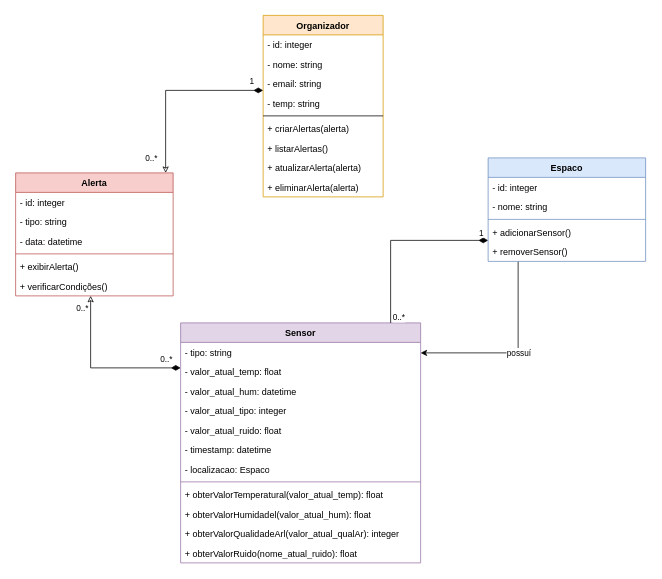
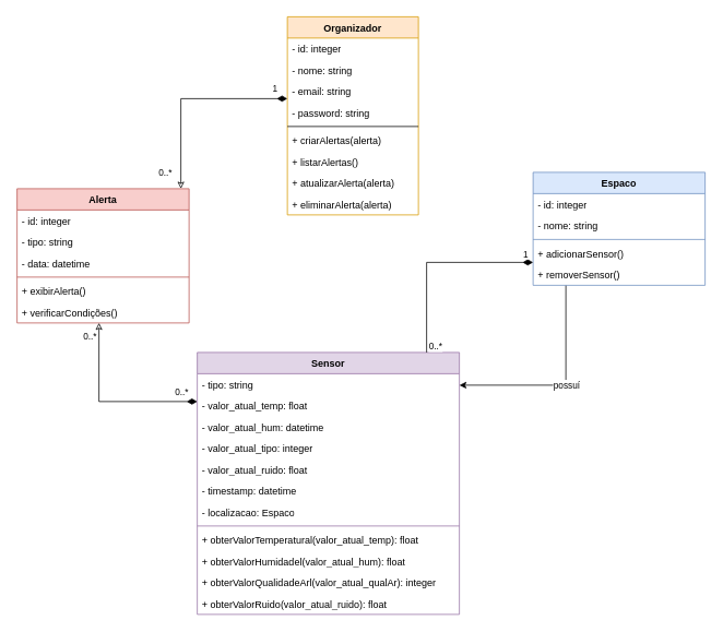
  <mxCell id="0" />
  <mxCell id="1" parent="0" />
  <mxCell id="2" value="Organizador" style="swimlane;fontStyle=1;align=center;verticalAlign=top;childLayout=stackLayout;horizontal=1;startSize=26;horizontalStack=0;resizeParent=1;resizeLast=0;collapsible=1;marginBottom=0;rounded=0;shadow=0;strokeWidth=1;fillColor=#ffe6cc;strokeColor=#d79b00;" parent="1" vertex="1"><mxGeometry x="350" y="20" width="160" height="242" as="geometry"><mxRectangle x="110" y="120" width="160" height="26" as="alternateBounds" /></mxGeometry></mxCell>
  <mxCell id="3" value="- id: integer" style="text;strokeColor=none;fillColor=none;align=left;verticalAlign=top;spacingLeft=4;spacingRight=4;overflow=hidden;rotatable=0;points=[[0,0.5],[1,0.5]];portConstraint=eastwest;whiteSpace=wrap;html=1;" parent="2" vertex="1"><mxGeometry y="26" width="160" height="26" as="geometry" /></mxCell>
  <mxCell id="4" value="- nome: string" style="text;strokeColor=none;fillColor=none;align=left;verticalAlign=top;spacingLeft=4;spacingRight=4;overflow=hidden;rotatable=0;points=[[0,0.5],[1,0.5]];portConstraint=eastwest;whiteSpace=wrap;html=1;" parent="2" vertex="1"><mxGeometry y="52" width="160" height="26" as="geometry" /></mxCell>
  <mxCell id="5" value="- email: string" style="text;align=left;verticalAlign=top;spacingLeft=4;spacingRight=4;overflow=hidden;rotatable=0;points=[[0,0.5],[1,0.5]];portConstraint=eastwest;" parent="2" vertex="1"><mxGeometry y="78" width="160" height="26" as="geometry" /></mxCell>
- <mxCell id="6" value="- temp: string" style="text;align=left;verticalAlign=top;spacingLeft=4;spacingRight=4;overflow=hidden;rotatable=0;points=[[0,0.5],[1,0.5]];portConstraint=eastwest;" parent="2" vertex="1"><mxGeometry y="104" width="160" height="26" as="geometry" /></mxCell>
+ <mxCell id="6" value="- password: string" style="text;align=left;verticalAlign=top;spacingLeft=4;spacingRight=4;overflow=hidden;rotatable=0;points=[[0,0.5],[1,0.5]];portConstraint=eastwest;" parent="2" vertex="1"><mxGeometry y="104" width="160" height="26" as="geometry" /></mxCell>
  <mxCell id="7" value="" style="line;html=1;strokeWidth=1;align=left;verticalAlign=middle;spacingTop=-1;spacingLeft=3;spacingRight=3;rotatable=0;labelPosition=right;points=[];portConstraint=eastwest;" parent="2" vertex="1"><mxGeometry y="130" width="160" height="8" as="geometry" /></mxCell>
  <mxCell id="8" value="+ criarAlertas(alerta)" style="text;align=left;verticalAlign=top;spacingLeft=4;spacingRight=4;overflow=hidden;rotatable=0;points=[[0,0.5],[1,0.5]];portConstraint=eastwest;html=1;whiteSpace=wrap;" parent="2" vertex="1"><mxGeometry y="138" width="160" height="26" as="geometry" /></mxCell>
  <mxCell id="9" value="+ listarAlertas()" style="text;align=left;verticalAlign=top;spacingLeft=4;spacingRight=4;overflow=hidden;rotatable=0;points=[[0,0.5],[1,0.5]];portConstraint=eastwest;whiteSpace=wrap;html=1;" parent="2" vertex="1"><mxGeometry y="164" width="160" height="26" as="geometry" /></mxCell>
  <mxCell id="10" value="+ atualizarAlerta(alerta)" style="text;align=left;verticalAlign=top;spacingLeft=4;spacingRight=4;overflow=hidden;rotatable=0;points=[[0,0.5],[1,0.5]];portConstraint=eastwest;whiteSpace=wrap;html=1;" parent="2" vertex="1"><mxGeometry y="190" width="160" height="26" as="geometry" /></mxCell>
  <mxCell id="11" value="+ eliminarAlerta(alerta)" style="text;align=left;verticalAlign=top;spacingLeft=4;spacingRight=4;overflow=hidden;rotatable=0;points=[[0,0.5],[1,0.5]];portConstraint=eastwest;whiteSpace=wrap;html=1;" parent="2" vertex="1"><mxGeometry y="216" width="160" height="26" as="geometry" /></mxCell>
  <mxCell id="12" style="edgeStyle=orthogonalEdgeStyle;rounded=0;orthogonalLoop=1;jettySize=auto;html=1;" parent="1" source="40" target="14" edge="1"><mxGeometry relative="1" as="geometry"><Array as="points"><mxPoint x="690" y="470" /></Array></mxGeometry></mxCell>
  <mxCell id="13" value="possuí" style="edgeLabel;html=1;align=center;verticalAlign=middle;resizable=0;points=[];" parent="12" vertex="1" connectable="0"><mxGeometry x="0.1" y="-3" relative="1" as="geometry"><mxPoint x="17" y="2" as="offset" /></mxGeometry></mxCell>
  <mxCell id="14" value="Sensor" style="swimlane;fontStyle=1;align=center;verticalAlign=top;childLayout=stackLayout;horizontal=1;startSize=26;horizontalStack=0;resizeParent=1;resizeParentMax=0;resizeLast=0;collapsible=1;marginBottom=0;whiteSpace=wrap;html=1;fillColor=#e1d5e7;strokeColor=#9673a6;" parent="1" vertex="1"><mxGeometry x="240" y="430" width="320" height="320" as="geometry" /></mxCell>
  <mxCell id="15" value="- tipo: string" style="text;strokeColor=none;fillColor=none;align=left;verticalAlign=top;spacingLeft=4;spacingRight=4;overflow=hidden;rotatable=0;points=[[0,0.5],[1,0.5]];portConstraint=eastwest;whiteSpace=wrap;html=1;" parent="14" vertex="1"><mxGeometry y="26" width="320" height="26" as="geometry" /></mxCell>
  <mxCell id="16" value="- valor_atual_temp: float" style="text;strokeColor=none;fillColor=none;align=left;verticalAlign=top;spacingLeft=4;spacingRight=4;overflow=hidden;rotatable=0;points=[[0,0.5],[1,0.5]];portConstraint=eastwest;whiteSpace=wrap;html=1;" parent="14" vertex="1"><mxGeometry y="52" width="320" height="26" as="geometry" /></mxCell>
  <mxCell id="17" value="- valor_atual_hum: datetime" style="text;strokeColor=none;fillColor=none;align=left;verticalAlign=top;spacingLeft=4;spacingRight=4;overflow=hidden;rotatable=0;points=[[0,0.5],[1,0.5]];portConstraint=eastwest;whiteSpace=wrap;html=1;" parent="14" vertex="1"><mxGeometry y="78" width="320" height="26" as="geometry" /></mxCell>
  <mxCell id="18" value="- valor_atual_tipo: integer&amp;nbsp;" style="text;strokeColor=none;fillColor=none;align=left;verticalAlign=top;spacingLeft=4;spacingRight=4;overflow=hidden;rotatable=0;points=[[0,0.5],[1,0.5]];portConstraint=eastwest;whiteSpace=wrap;html=1;" parent="14" vertex="1"><mxGeometry y="104" width="320" height="26" as="geometry" /></mxCell>
  <mxCell id="19" value="- valor_atual_ruido: float&amp;nbsp;" style="text;strokeColor=none;fillColor=none;align=left;verticalAlign=top;spacingLeft=4;spacingRight=4;overflow=hidden;rotatable=0;points=[[0,0.5],[1,0.5]];portConstraint=eastwest;whiteSpace=wrap;html=1;" parent="14" vertex="1"><mxGeometry y="130" width="320" height="26" as="geometry" /></mxCell>
  <mxCell id="20" value="- timestamp: datetime" style="text;strokeColor=none;fillColor=none;align=left;verticalAlign=top;spacingLeft=4;spacingRight=4;overflow=hidden;rotatable=0;points=[[0,0.5],[1,0.5]];portConstraint=eastwest;whiteSpace=wrap;html=1;" parent="14" vertex="1"><mxGeometry y="156" width="320" height="26" as="geometry" /></mxCell>
  <mxCell id="21" value="- localizacao: Espaco" style="text;strokeColor=none;fillColor=none;align=left;verticalAlign=top;spacingLeft=4;spacingRight=4;overflow=hidden;rotatable=0;points=[[0,0.5],[1,0.5]];portConstraint=eastwest;whiteSpace=wrap;html=1;" parent="14" vertex="1"><mxGeometry y="182" width="320" height="26" as="geometry" /></mxCell>
  <mxCell id="22" value="" style="line;strokeWidth=1;fillColor=none;align=left;verticalAlign=middle;spacingTop=-1;spacingLeft=3;spacingRight=3;rotatable=0;labelPosition=right;points=[];portConstraint=eastwest;strokeColor=inherit;" parent="14" vertex="1"><mxGeometry y="208" width="320" height="8" as="geometry" /></mxCell>
  <mxCell id="23" value="+ obterValorTemperatural(valor_atual_temp): float&amp;nbsp;" style="text;strokeColor=none;fillColor=none;align=left;verticalAlign=top;spacingLeft=4;spacingRight=4;overflow=hidden;rotatable=0;points=[[0,0.5],[1,0.5]];portConstraint=eastwest;whiteSpace=wrap;html=1;" parent="14" vertex="1"><mxGeometry y="216" width="320" height="26" as="geometry" /></mxCell>
  <mxCell id="24" value="+ obterValorHumidadel(valor_atual_hum): float" style="text;strokeColor=none;fillColor=none;align=left;verticalAlign=top;spacingLeft=4;spacingRight=4;overflow=hidden;rotatable=0;points=[[0,0.5],[1,0.5]];portConstraint=eastwest;whiteSpace=wrap;html=1;" parent="14" vertex="1"><mxGeometry y="242" width="320" height="26" as="geometry" /></mxCell>
  <mxCell id="25" value="+ obterValorQualidadeArl(valor_atual_qualAr): integer" style="text;strokeColor=none;fillColor=none;align=left;verticalAlign=top;spacingLeft=4;spacingRight=4;overflow=hidden;rotatable=0;points=[[0,0.5],[1,0.5]];portConstraint=eastwest;whiteSpace=wrap;html=1;" parent="14" vertex="1"><mxGeometry y="268" width="320" height="26" as="geometry" /></mxCell>
- <mxCell id="26" value="+ obterValorRuido(nome_atual_ruido): float&amp;nbsp;" style="text;strokeColor=none;fillColor=none;align=left;verticalAlign=top;spacingLeft=4;spacingRight=4;overflow=hidden;rotatable=0;points=[[0,0.5],[1,0.5]];portConstraint=eastwest;whiteSpace=wrap;html=1;" parent="14" vertex="1"><mxGeometry y="294" width="320" height="26" as="geometry" /></mxCell>
+ <mxCell id="26" value="+ obterValorRuido(valor_atual_ruido): float&amp;nbsp;" style="text;strokeColor=none;fillColor=none;align=left;verticalAlign=top;spacingLeft=4;spacingRight=4;overflow=hidden;rotatable=0;points=[[0,0.5],[1,0.5]];portConstraint=eastwest;whiteSpace=wrap;html=1;" parent="14" vertex="1"><mxGeometry y="294" width="320" height="26" as="geometry" /></mxCell>
  <mxCell id="27" value="Alerta" style="swimlane;fontStyle=1;align=center;verticalAlign=top;childLayout=stackLayout;horizontal=1;startSize=26;horizontalStack=0;resizeParent=1;resizeParentMax=0;resizeLast=0;collapsible=1;marginBottom=0;whiteSpace=wrap;html=1;fillColor=#f8cecc;strokeColor=#b85450;" parent="1" vertex="1"><mxGeometry x="20" y="230" width="210" height="164" as="geometry" /></mxCell>
  <mxCell id="28" value="- id: integer" style="text;strokeColor=none;fillColor=none;align=left;verticalAlign=top;spacingLeft=4;spacingRight=4;overflow=hidden;rotatable=0;points=[[0,0.5],[1,0.5]];portConstraint=eastwest;whiteSpace=wrap;html=1;" parent="27" vertex="1"><mxGeometry y="26" width="210" height="26" as="geometry" /></mxCell>
  <mxCell id="29" value="- tipo: string" style="text;strokeColor=none;fillColor=none;align=left;verticalAlign=top;spacingLeft=4;spacingRight=4;overflow=hidden;rotatable=0;points=[[0,0.5],[1,0.5]];portConstraint=eastwest;whiteSpace=wrap;html=1;" parent="27" vertex="1"><mxGeometry y="52" width="210" height="26" as="geometry" /></mxCell>
  <mxCell id="30" value="- data: datetime" style="text;strokeColor=none;fillColor=none;align=left;verticalAlign=top;spacingLeft=4;spacingRight=4;overflow=hidden;rotatable=0;points=[[0,0.5],[1,0.5]];portConstraint=eastwest;whiteSpace=wrap;html=1;" parent="27" vertex="1"><mxGeometry y="78" width="210" height="26" as="geometry" /></mxCell>
  <mxCell id="31" value="" style="line;strokeWidth=1;fillColor=none;align=left;verticalAlign=middle;spacingTop=-1;spacingLeft=3;spacingRight=3;rotatable=0;labelPosition=right;points=[];portConstraint=eastwest;strokeColor=inherit;" parent="27" vertex="1"><mxGeometry y="104" width="210" height="8" as="geometry" /></mxCell>
  <mxCell id="32" value="+ exibirAlerta()&amp;nbsp;" style="text;strokeColor=none;fillColor=none;align=left;verticalAlign=top;spacingLeft=4;spacingRight=4;overflow=hidden;rotatable=0;points=[[0,0.5],[1,0.5]];portConstraint=eastwest;whiteSpace=wrap;html=1;" parent="27" vertex="1"><mxGeometry y="112" width="210" height="26" as="geometry" /></mxCell>
  <mxCell id="33" value="+ verificarCondições()" style="text;strokeColor=none;fillColor=none;align=left;verticalAlign=top;spacingLeft=4;spacingRight=4;overflow=hidden;rotatable=0;points=[[0,0.5],[1,0.5]];portConstraint=eastwest;whiteSpace=wrap;html=1;" parent="27" vertex="1"><mxGeometry y="138" width="210" height="26" as="geometry" /></mxCell>
  <mxCell id="34" value="" style="html=1;startArrow=diamondThin;startFill=1;edgeStyle=elbowEdgeStyle;elbow=vertical;startSize=10;endArrow=classic;endFill=0;rounded=0;" parent="1" source="2" target="27" edge="1"><mxGeometry width="160" relative="1" as="geometry"><mxPoint x="90" y="200" as="sourcePoint" /><mxPoint x="260" y="221" as="targetPoint" /><Array as="points"><mxPoint x="220" y="120" /></Array></mxGeometry></mxCell>
  <mxCell id="35" value="1" style="edgeLabel;html=1;align=center;verticalAlign=middle;resizable=0;points=[];" parent="34" vertex="1" connectable="0"><mxGeometry x="-0.615" y="1" relative="1" as="geometry"><mxPoint x="30" y="-14" as="offset" /></mxGeometry></mxCell>
  <mxCell id="36" value="0..*" style="edgeLabel;html=1;align=center;verticalAlign=middle;resizable=0;points=[];" parent="34" vertex="1" connectable="0"><mxGeometry x="0.719" y="1" relative="1" as="geometry"><mxPoint x="-21" y="14" as="offset" /></mxGeometry></mxCell>
  <mxCell id="37" value="" style="html=1;startArrow=diamondThin;startFill=1;edgeStyle=elbowEdgeStyle;elbow=vertical;startSize=10;endArrow=classic;endFill=0;rounded=0;" parent="1" source="14" target="27" edge="1"><mxGeometry width="160" relative="1" as="geometry"><mxPoint x="100" y="210" as="sourcePoint" /><mxPoint x="-75" y="410" as="targetPoint" /><Array as="points"><mxPoint x="120" y="490" /></Array></mxGeometry></mxCell>
  <mxCell id="38" value="0..*" style="edgeLabel;html=1;align=center;verticalAlign=middle;resizable=0;points=[];" parent="37" vertex="1" connectable="0"><mxGeometry x="-0.615" y="1" relative="1" as="geometry"><mxPoint x="-90" y="-81" as="offset" /></mxGeometry></mxCell>
  <mxCell id="39" value="0..*" style="edgeLabel;html=1;align=center;verticalAlign=middle;resizable=0;points=[];" parent="37" vertex="1" connectable="0"><mxGeometry x="0.719" y="1" relative="1" as="geometry"><mxPoint x="101" y="54" as="offset" /></mxGeometry></mxCell>
  <mxCell id="40" value="Espaco" style="swimlane;fontStyle=1;align=center;verticalAlign=top;childLayout=stackLayout;horizontal=1;startSize=26;horizontalStack=0;resizeParent=1;resizeParentMax=0;resizeLast=0;collapsible=1;marginBottom=0;whiteSpace=wrap;html=1;fillColor=#dae8fc;strokeColor=#6c8ebf;" parent="1" vertex="1"><mxGeometry x="650" y="210" width="210" height="138" as="geometry" /></mxCell>
  <mxCell id="41" value="- id: integer" style="text;strokeColor=none;fillColor=none;align=left;verticalAlign=top;spacingLeft=4;spacingRight=4;overflow=hidden;rotatable=0;points=[[0,0.5],[1,0.5]];portConstraint=eastwest;whiteSpace=wrap;html=1;" parent="40" vertex="1"><mxGeometry y="26" width="210" height="26" as="geometry" /></mxCell>
  <mxCell id="42" value="- nome: string" style="text;strokeColor=none;fillColor=none;align=left;verticalAlign=top;spacingLeft=4;spacingRight=4;overflow=hidden;rotatable=0;points=[[0,0.5],[1,0.5]];portConstraint=eastwest;whiteSpace=wrap;html=1;" parent="40" vertex="1"><mxGeometry y="52" width="210" height="26" as="geometry" /></mxCell>
  <mxCell id="43" value="" style="line;strokeWidth=1;fillColor=none;align=left;verticalAlign=middle;spacingTop=-1;spacingLeft=3;spacingRight=3;rotatable=0;labelPosition=right;points=[];portConstraint=eastwest;strokeColor=inherit;" parent="40" vertex="1"><mxGeometry y="78" width="210" height="8" as="geometry" /></mxCell>
  <mxCell id="44" value="+ adicionarSensor()&amp;nbsp;" style="text;strokeColor=none;fillColor=none;align=left;verticalAlign=top;spacingLeft=4;spacingRight=4;overflow=hidden;rotatable=0;points=[[0,0.5],[1,0.5]];portConstraint=eastwest;whiteSpace=wrap;html=1;" parent="40" vertex="1"><mxGeometry y="86" width="210" height="26" as="geometry" /></mxCell>
  <mxCell id="45" value="+ removerSensor()" style="text;strokeColor=none;fillColor=none;align=left;verticalAlign=top;spacingLeft=4;spacingRight=4;overflow=hidden;rotatable=0;points=[[0,0.5],[1,0.5]];portConstraint=eastwest;whiteSpace=wrap;html=1;" parent="40" vertex="1"><mxGeometry y="112" width="210" height="26" as="geometry" /></mxCell>
  <mxCell id="46" value="" style="html=1;startArrow=diamondThin;startFill=1;edgeStyle=elbowEdgeStyle;elbow=vertical;startSize=10;endArrow=none;endFill=0;rounded=0;" parent="1" source="40" target="14" edge="1"><mxGeometry width="160" relative="1" as="geometry"><mxPoint x="450" y="450" as="sourcePoint" /><mxPoint x="610" y="450" as="targetPoint" /><Array as="points"><mxPoint x="520" y="320" /></Array></mxGeometry></mxCell>
  <mxCell id="47" value="1" style="edgeLabel;html=1;align=center;verticalAlign=middle;resizable=0;points=[];" parent="46" vertex="1" connectable="0"><mxGeometry x="-0.667" y="-4" relative="1" as="geometry"><mxPoint x="30" y="-7" as="offset" /></mxGeometry></mxCell>
  <mxCell id="48" value="0..*" style="edgeLabel;html=1;align=center;verticalAlign=middle;resizable=0;points=[];" parent="46" vertex="1" connectable="0"><mxGeometry x="0.844" y="-5" relative="1" as="geometry"><mxPoint x="15" y="11" as="offset" /></mxGeometry></mxCell>
